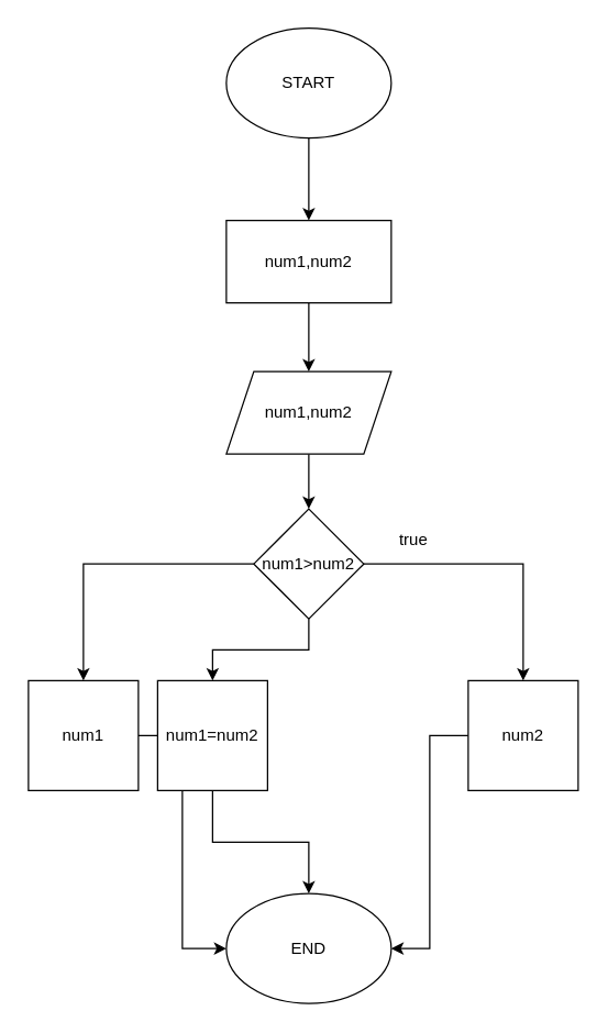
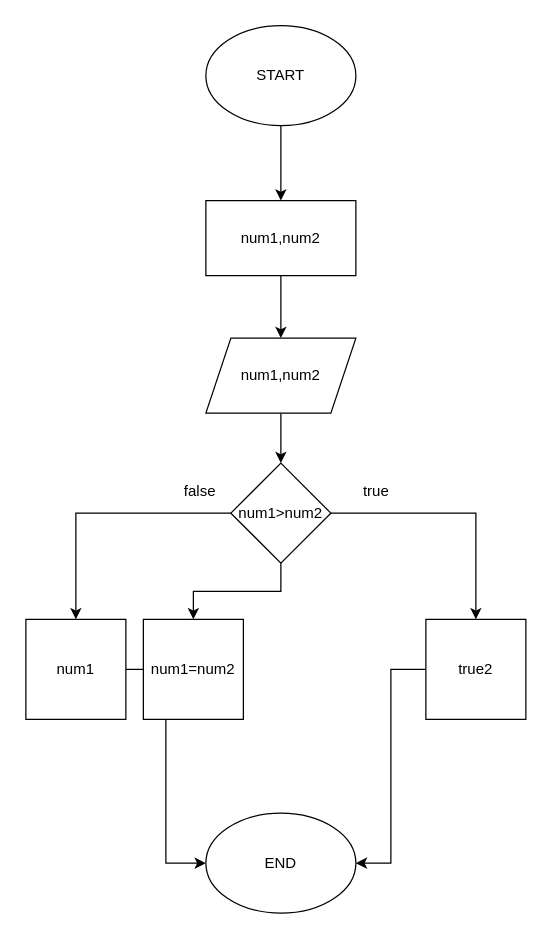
  <mxCell id="0" />
  <mxCell id="1" parent="0" />
  <mxCell id="2" value="" style="edgeStyle=orthogonalEdgeStyle;rounded=0;orthogonalLoop=1;jettySize=auto;html=1;" parent="1" source="3" target="5" edge="1"><mxGeometry relative="1" as="geometry" /></mxCell>
  <mxCell id="3" value="num1,num2" style="rounded=0;whiteSpace=wrap;html=1;" parent="1" vertex="1"><mxGeometry x="164" y="160" width="120" height="60" as="geometry" /></mxCell>
  <mxCell id="4" value="" style="edgeStyle=orthogonalEdgeStyle;rounded=0;orthogonalLoop=1;jettySize=auto;html=1;" parent="1" source="5" target="9" edge="1"><mxGeometry relative="1" as="geometry" /></mxCell>
  <mxCell id="5" value="num1,num2" style="shape=parallelogram;perimeter=parallelogramPerimeter;whiteSpace=wrap;html=1;fixedSize=1;" parent="1" vertex="1"><mxGeometry x="164" y="270" width="120" height="60" as="geometry" /></mxCell>
  <mxCell id="6" value="" style="edgeStyle=orthogonalEdgeStyle;rounded=0;orthogonalLoop=1;jettySize=auto;html=1;" parent="1" source="9" target="11" edge="1"><mxGeometry relative="1" as="geometry" /></mxCell>
  <mxCell id="7" value="" style="edgeStyle=orthogonalEdgeStyle;rounded=0;orthogonalLoop=1;jettySize=auto;html=1;" parent="1" source="9" target="13" edge="1"><mxGeometry relative="1" as="geometry" /></mxCell>
  <mxCell id="8" value="" style="edgeStyle=orthogonalEdgeStyle;rounded=0;orthogonalLoop=1;jettySize=auto;html=1;" edge="1" parent="1" source="9" target="17"><mxGeometry relative="1" as="geometry" /></mxCell>
  <mxCell id="9" value="num1&amp;gt;num2" style="rhombus;whiteSpace=wrap;html=1;" parent="1" vertex="1"><mxGeometry x="184" y="370" width="80" height="80" as="geometry" /></mxCell>
  <mxCell id="10" style="edgeStyle=orthogonalEdgeStyle;rounded=0;orthogonalLoop=1;jettySize=auto;html=1;entryX=1;entryY=0.5;entryDx=0;entryDy=0;" edge="1" parent="1" source="11" target="20"><mxGeometry relative="1" as="geometry" /></mxCell>
- <mxCell id="11" value="num2" style="whiteSpace=wrap;html=1;aspect=fixed;" parent="1" vertex="1"><mxGeometry x="340" y="495" width="80" height="80" as="geometry" /></mxCell>
+ <mxCell id="11" value="true2" style="whiteSpace=wrap;html=1;aspect=fixed;" parent="1" vertex="1"><mxGeometry x="340" y="495" width="80" height="80" as="geometry" /></mxCell>
  <mxCell id="12" style="edgeStyle=orthogonalEdgeStyle;rounded=0;orthogonalLoop=1;jettySize=auto;html=1;entryX=0;entryY=0.5;entryDx=0;entryDy=0;" edge="1" parent="1" source="13" target="20"><mxGeometry relative="1" as="geometry" /></mxCell>
  <mxCell id="13" value="num1" style="whiteSpace=wrap;html=1;aspect=fixed;" parent="1" vertex="1"><mxGeometry x="20" y="495" width="80" height="80" as="geometry" /></mxCell>
  <mxCell id="14" value="true" style="text;html=1;align=center;verticalAlign=middle;resizable=0;points=[];autosize=1;strokeColor=none;fillColor=none;" parent="1" vertex="1"><mxGeometry x="280" y="378" width="40" height="30" as="geometry" /></mxCell>
- <mxCell id="16" value="" style="edgeStyle=orthogonalEdgeStyle;rounded=0;orthogonalLoop=1;jettySize=auto;html=1;" edge="1" parent="1" source="17" target="20"><mxGeometry relative="1" as="geometry" /></mxCell>
+ <mxCell id="15" value="false" style="text;html=1;align=center;verticalAlign=middle;resizable=0;points=[];autosize=1;strokeColor=none;fillColor=none;" parent="1" vertex="1"><mxGeometry x="134" y="378" width="50" height="30" as="geometry" /></mxCell>
  <mxCell id="17" value="num1=num2" style="whiteSpace=wrap;html=1;aspect=fixed;" vertex="1" parent="1"><mxGeometry x="114" y="495" width="80" height="80" as="geometry" /></mxCell>
  <mxCell id="18" value="" style="edgeStyle=orthogonalEdgeStyle;rounded=0;orthogonalLoop=1;jettySize=auto;html=1;" edge="1" parent="1" source="19" target="3"><mxGeometry relative="1" as="geometry" /></mxCell>
  <mxCell id="19" value="START" style="ellipse;whiteSpace=wrap;html=1;" vertex="1" parent="1"><mxGeometry x="164" y="20" width="120" height="80" as="geometry" /></mxCell>
  <mxCell id="20" value="END" style="ellipse;whiteSpace=wrap;html=1;" vertex="1" parent="1"><mxGeometry x="164" y="650" width="120" height="80" as="geometry" /></mxCell>
